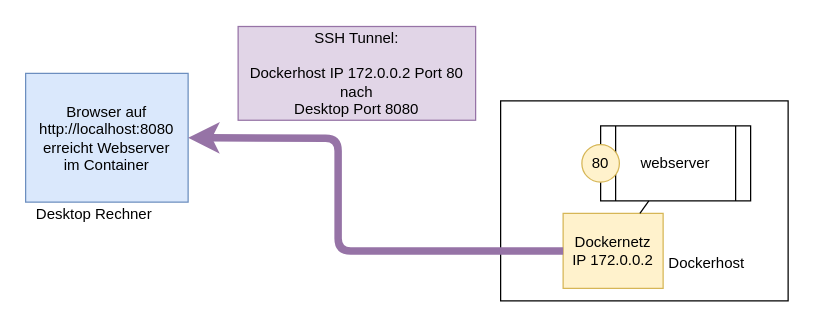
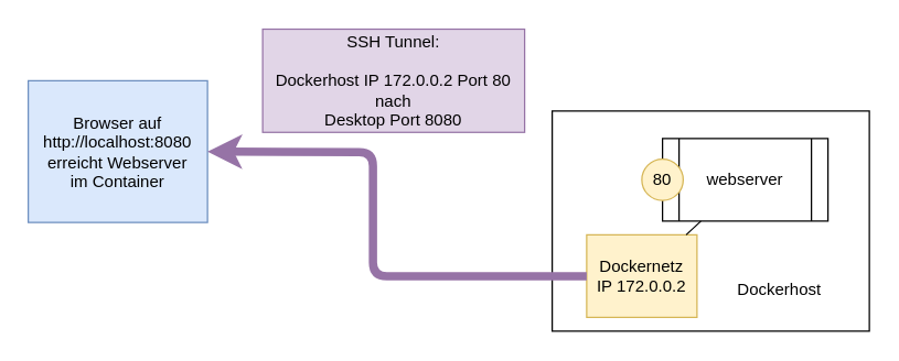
  <mxCell id="0" />
  <mxCell id="1" parent="0" />
  <mxCell id="2" value="&lt;div&gt;Browser auf &lt;br&gt;&lt;/div&gt;&lt;div&gt;http://localhost:8080&lt;/div&gt;&lt;div&gt;erreicht Webserver &lt;br&gt;&lt;/div&gt;&lt;div&gt;im Container&lt;br&gt;&lt;/div&gt;" style="rounded=0;whiteSpace=wrap;html=1;fillColor=#dae8fc;strokeColor=#6c8ebf;" vertex="1" parent="1"><mxGeometry x="20" y="58" width="130" height="103" as="geometry" /></mxCell>
  <mxCell id="3" value="" style="rounded=0;whiteSpace=wrap;html=1;" vertex="1" parent="1"><mxGeometry x="400" y="80" width="230" height="160" as="geometry" /></mxCell>
  <mxCell id="4" value="webserver" style="shape=process;whiteSpace=wrap;html=1;backgroundOutline=1;" vertex="1" parent="1"><mxGeometry x="480" y="100" width="120" height="60" as="geometry" /></mxCell>
  <mxCell id="5" value="80" style="ellipse;whiteSpace=wrap;html=1;aspect=fixed;fillColor=#fff2cc;strokeColor=#d6b656;" vertex="1" parent="1"><mxGeometry x="465" y="115" width="30" height="30" as="geometry" /></mxCell>
- <mxCell id="6" value="&lt;div&gt;Dockernetz&lt;/div&gt;&lt;div&gt;IP 172.0.0.2&lt;br&gt;&lt;/div&gt;" style="text;html=1;strokeColor=#d6b656;fillColor=#fff2cc;align=center;verticalAlign=middle;whiteSpace=wrap;rounded=0;" vertex="1" parent="1"><mxGeometry x="450" y="170" width="80" height="60" as="geometry" /></mxCell>
+ <mxCell id="6" value="&lt;div&gt;Dockernetz&lt;/div&gt;&lt;div&gt;IP 172.0.0.2&lt;br&gt;&lt;/div&gt;" style="text;html=1;strokeColor=#d6b656;fillColor=#fff2cc;align=center;verticalAlign=middle;whiteSpace=wrap;rounded=0;" vertex="1" parent="1"><mxGeometry x="425" y="170" width="80" height="60" as="geometry" /></mxCell>
  <mxCell id="7" value="" style="endArrow=none;html=1;" edge="1" parent="1" source="6" target="4"><mxGeometry width="50" height="50" relative="1" as="geometry"><mxPoint x="70" y="310" as="sourcePoint" /><mxPoint x="120" y="260" as="targetPoint" /></mxGeometry></mxCell>
  <mxCell id="8" value="Dockerhost" style="text;html=1;strokeColor=none;fillColor=none;align=center;verticalAlign=middle;whiteSpace=wrap;rounded=0;" vertex="1" parent="1"><mxGeometry x="545" y="200" width="40" height="20" as="geometry" /></mxCell>
  <mxCell id="9" value="" style="endArrow=classic;html=1;exitX=0;exitY=0.5;exitDx=0;exitDy=0;entryX=1;entryY=0.5;entryDx=0;entryDy=0;fillColor=#e1d5e7;strokeColor=#9673a6;strokeWidth=6;" edge="1" parent="1" source="6" target="2"><mxGeometry width="50" height="50" relative="1" as="geometry"><mxPoint x="30" y="310" as="sourcePoint" /><mxPoint x="80" y="260" as="targetPoint" /><Array as="points"><mxPoint x="270" y="200" /><mxPoint x="270" y="110" /></Array></mxGeometry></mxCell>
  <mxCell id="10" value="&lt;div&gt;SSH Tunnel: &lt;br&gt;&lt;/div&gt;&lt;div&gt;&lt;br&gt;&lt;/div&gt;&lt;div&gt;Dockerhost IP 172.0.0.2 Port 80 &lt;br&gt;&lt;/div&gt;&lt;div&gt;nach &lt;br&gt;&lt;/div&gt;&lt;div&gt;Desktop Port 8080 &lt;br&gt;&lt;/div&gt;" style="text;html=1;strokeColor=#9673a6;fillColor=#e1d5e7;align=center;verticalAlign=middle;whiteSpace=wrap;rounded=0;" vertex="1" parent="1"><mxGeometry x="190" y="20.5" width="190" height="75" as="geometry" /></mxCell>
- <mxCell id="11" value="Desktop Rechner" style="text;html=1;strokeColor=none;fillColor=none;align=center;verticalAlign=middle;whiteSpace=wrap;rounded=0;" vertex="1" parent="1"><mxGeometry x="20" y="161" width="110" height="20" as="geometry" /></mxCell>
